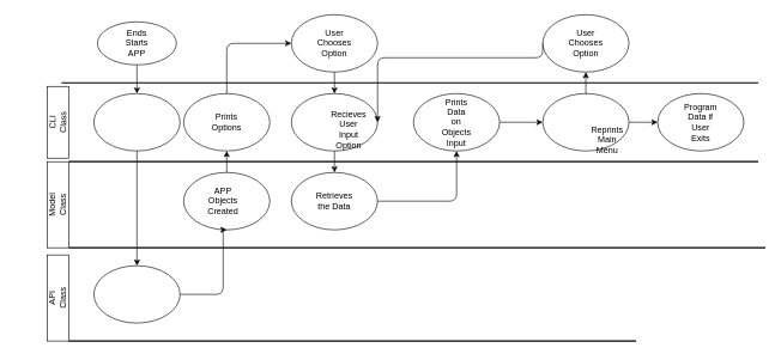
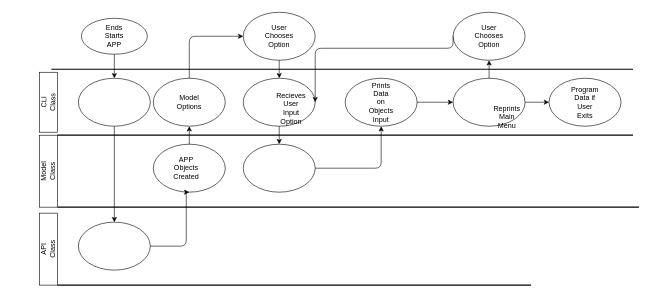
  <mxCell id="0" />
  <mxCell id="1" parent="0" />
  <mxCell id="2" value="" style="ellipse;whiteSpace=wrap;html=1;" vertex="1" parent="1"><mxGeometry x="135" y="30" width="110" height="60" as="geometry" /></mxCell>
  <mxCell id="3" value="Ends Starts APP" style="text;html=1;strokeColor=none;fillColor=none;align=center;verticalAlign=middle;whiteSpace=wrap;rounded=0;" vertex="1" parent="1"><mxGeometry x="170" y="50" width="40" height="20" as="geometry" /></mxCell>
  <mxCell id="4" value="" style="rounded=0;whiteSpace=wrap;html=1;direction=south;" vertex="1" parent="1"><mxGeometry x="65" y="120" width="30" height="100" as="geometry" /></mxCell>
  <mxCell id="5" value="CLI Class&lt;br&gt;" style="text;html=1;strokeColor=none;fillColor=none;align=center;verticalAlign=middle;whiteSpace=wrap;rounded=0;direction=west;rotation=-89;" vertex="1" parent="1"><mxGeometry x="60" y="160" width="40" height="20" as="geometry" /></mxCell>
  <mxCell id="6" value="" style="rounded=0;whiteSpace=wrap;html=1;rotation=90;" vertex="1" parent="1"><mxGeometry x="20" y="270" width="120" height="30" as="geometry" /></mxCell>
  <mxCell id="7" style="edgeStyle=orthogonalEdgeStyle;rounded=0;orthogonalLoop=1;jettySize=auto;html=1;exitX=1;exitY=0.5;exitDx=0;exitDy=0;" edge="1" parent="1" source="4" target="4"><mxGeometry relative="1" as="geometry" /></mxCell>
  <mxCell id="8" value="" style="rounded=0;whiteSpace=wrap;html=1;rotation=90;" vertex="1" parent="1"><mxGeometry x="20" y="400" width="120" height="30" as="geometry" /></mxCell>
  <mxCell id="9" value="Model Class" style="text;html=1;strokeColor=none;fillColor=none;align=center;verticalAlign=middle;whiteSpace=wrap;rounded=0;rotation=-90;" vertex="1" parent="1"><mxGeometry x="60" y="275" width="40" height="20" as="geometry" /></mxCell>
  <mxCell id="10" value="API Class" style="text;html=1;strokeColor=none;fillColor=none;align=center;verticalAlign=middle;whiteSpace=wrap;rounded=0;rotation=-90;" vertex="1" parent="1"><mxGeometry x="60" y="405" width="40" height="20" as="geometry" /></mxCell>
  <mxCell id="11" value="" style="line;strokeWidth=2;html=1;" vertex="1" parent="1"><mxGeometry x="85" y="110" width="970" height="10" as="geometry" /></mxCell>
  <mxCell id="12" value="" style="line;strokeWidth=2;html=1;" vertex="1" parent="1"><mxGeometry x="95" y="220" width="960" height="10" as="geometry" /></mxCell>
  <mxCell id="13" value="" style="line;strokeWidth=2;html=1;" vertex="1" parent="1"><mxGeometry x="95" y="340" width="970" height="10" as="geometry" /></mxCell>
  <mxCell id="14" value="" style="line;strokeWidth=2;html=1;" vertex="1" parent="1"><mxGeometry x="95" y="470" width="790" height="10" as="geometry" /></mxCell>
  <mxCell id="15" value="" style="ellipse;whiteSpace=wrap;html=1;" vertex="1" parent="1"><mxGeometry x="130" y="130" width="120" height="80" as="geometry" /></mxCell>
  <mxCell id="16" value="" style="ellipse;whiteSpace=wrap;html=1;" vertex="1" parent="1"><mxGeometry x="130" y="370" width="120" height="80" as="geometry" /></mxCell>
  <mxCell id="17" value="" style="ellipse;whiteSpace=wrap;html=1;" vertex="1" parent="1"><mxGeometry x="255" y="240" width="120" height="80" as="geometry" /></mxCell>
  <mxCell id="18" value="" style="ellipse;whiteSpace=wrap;html=1;" vertex="1" parent="1"><mxGeometry x="255" y="130" width="120" height="80" as="geometry" /></mxCell>
  <mxCell id="19" value="" style="ellipse;whiteSpace=wrap;html=1;" vertex="1" parent="1"><mxGeometry x="405" y="20" width="120" height="80" as="geometry" /></mxCell>
  <mxCell id="20" value="" style="ellipse;whiteSpace=wrap;html=1;" vertex="1" parent="1"><mxGeometry x="405" y="130" width="120" height="80" as="geometry" /></mxCell>
  <mxCell id="21" value="" style="ellipse;whiteSpace=wrap;html=1;" vertex="1" parent="1"><mxGeometry x="405" y="240" width="120" height="80" as="geometry" /></mxCell>
  <mxCell id="22" value="" style="ellipse;whiteSpace=wrap;html=1;" vertex="1" parent="1"><mxGeometry x="575" y="130" width="120" height="80" as="geometry" /></mxCell>
  <mxCell id="23" value="" style="ellipse;whiteSpace=wrap;html=1;" vertex="1" parent="1"><mxGeometry x="755" y="130" width="120" height="80" as="geometry" /></mxCell>
  <mxCell id="24" value="" style="ellipse;whiteSpace=wrap;html=1;" vertex="1" parent="1"><mxGeometry x="755" y="20" width="120" height="80" as="geometry" /></mxCell>
  <mxCell id="25" value="" style="ellipse;whiteSpace=wrap;html=1;" vertex="1" parent="1"><mxGeometry x="915" y="130" width="120" height="80" as="geometry" /></mxCell>
- <mxCell id="26" value="Prints Options" style="text;html=1;strokeColor=none;fillColor=none;align=center;verticalAlign=middle;whiteSpace=wrap;rounded=0;" vertex="1" parent="1"><mxGeometry x="295" y="160" width="40" height="20" as="geometry" /></mxCell>
+ <mxCell id="26" value="Model Options" style="text;html=1;strokeColor=none;fillColor=none;align=center;verticalAlign=middle;whiteSpace=wrap;rounded=0;" vertex="1" parent="1"><mxGeometry x="295" y="160" width="40" height="20" as="geometry" /></mxCell>
  <mxCell id="27" value="User Chooses Option" style="text;html=1;strokeColor=none;fillColor=none;align=center;verticalAlign=middle;whiteSpace=wrap;rounded=0;" vertex="1" parent="1"><mxGeometry x="445" y="50" width="40" height="20" as="geometry" /></mxCell>
  <mxCell id="28" value="APP Objects Created" style="text;html=1;strokeColor=none;fillColor=none;align=center;verticalAlign=middle;whiteSpace=wrap;rounded=0;" vertex="1" parent="1"><mxGeometry x="290" y="270" width="40" height="20" as="geometry" /></mxCell>
  <mxCell id="29" value="Recieves User Input Option" style="text;html=1;strokeColor=none;fillColor=none;align=center;verticalAlign=middle;whiteSpace=wrap;rounded=0;" vertex="1" parent="1"><mxGeometry x="465" y="170" width="40" height="20" as="geometry" /></mxCell>
- <mxCell id="30" value="Retrieves the Data" style="text;html=1;strokeColor=none;fillColor=none;align=center;verticalAlign=middle;whiteSpace=wrap;rounded=0;" vertex="1" parent="1"><mxGeometry x="445" y="270" width="40" height="20" as="geometry" /></mxCell>
  <mxCell id="31" value="Prints Data on Objects Input" style="text;html=1;strokeColor=none;fillColor=none;align=center;verticalAlign=middle;whiteSpace=wrap;rounded=0;" vertex="1" parent="1"><mxGeometry x="615" y="160" width="40" height="20" as="geometry" /></mxCell>
  <mxCell id="32" value="User Chooses Option" style="text;html=1;strokeColor=none;fillColor=none;align=center;verticalAlign=middle;whiteSpace=wrap;rounded=0;" vertex="1" parent="1"><mxGeometry x="795" y="50" width="40" height="20" as="geometry" /></mxCell>
  <mxCell id="33" value="Reprints Main Menu" style="text;html=1;strokeColor=none;fillColor=none;align=center;verticalAlign=middle;whiteSpace=wrap;rounded=0;" vertex="1" parent="1"><mxGeometry x="825" y="185" width="40" height="20" as="geometry" /></mxCell>
  <mxCell id="34" value="Program Data if User Exits" style="text;html=1;strokeColor=none;fillColor=none;align=center;verticalAlign=middle;whiteSpace=wrap;rounded=0;" vertex="1" parent="1"><mxGeometry x="955" y="160" width="40" height="20" as="geometry" /></mxCell>
  <mxCell id="35" value="" style="endArrow=classic;html=1;exitX=0.5;exitY=1;exitDx=0;exitDy=0;entryX=0.5;entryY=0;entryDx=0;entryDy=0;" edge="1" parent="1" source="2" target="15"><mxGeometry width="50" height="50" relative="1" as="geometry"><mxPoint x="335" y="210" as="sourcePoint" /><mxPoint x="385" y="160" as="targetPoint" /></mxGeometry></mxCell>
  <mxCell id="36" value="" style="endArrow=classic;html=1;entryX=0.5;entryY=0;entryDx=0;entryDy=0;exitX=0.5;exitY=1;exitDx=0;exitDy=0;" edge="1" parent="1" source="15" target="16"><mxGeometry width="50" height="50" relative="1" as="geometry"><mxPoint x="335" y="210" as="sourcePoint" /><mxPoint x="385" y="160" as="targetPoint" /></mxGeometry></mxCell>
  <mxCell id="37" value="" style="edgeStyle=segmentEdgeStyle;endArrow=classic;html=1;entryX=0.5;entryY=1;entryDx=0;entryDy=0;exitX=1;exitY=0.5;exitDx=0;exitDy=0;" edge="1" parent="1" source="16" target="17"><mxGeometry width="50" height="50" relative="1" as="geometry"><mxPoint x="335" y="210" as="sourcePoint" /><mxPoint x="385" y="160" as="targetPoint" /><Array as="points"><mxPoint x="310" y="410" /></Array></mxGeometry></mxCell>
  <mxCell id="38" value="" style="endArrow=classic;html=1;entryX=0.5;entryY=1;entryDx=0;entryDy=0;exitX=0.5;exitY=0;exitDx=0;exitDy=0;" edge="1" parent="1" source="17" target="18"><mxGeometry width="50" height="50" relative="1" as="geometry"><mxPoint x="335" y="210" as="sourcePoint" /><mxPoint x="385" y="160" as="targetPoint" /></mxGeometry></mxCell>
  <mxCell id="39" value="" style="edgeStyle=segmentEdgeStyle;endArrow=classic;html=1;entryX=0;entryY=0.5;entryDx=0;entryDy=0;exitX=0.5;exitY=0;exitDx=0;exitDy=0;" edge="1" parent="1" source="18" target="19"><mxGeometry width="50" height="50" relative="1" as="geometry"><mxPoint x="335" y="210" as="sourcePoint" /><mxPoint x="385" y="160" as="targetPoint" /><Array as="points"><mxPoint x="315" y="60" /></Array></mxGeometry></mxCell>
  <mxCell id="40" value="" style="endArrow=classic;html=1;entryX=0.5;entryY=0;entryDx=0;entryDy=0;exitX=0.5;exitY=1;exitDx=0;exitDy=0;" edge="1" parent="1" source="19" target="20"><mxGeometry width="50" height="50" relative="1" as="geometry"><mxPoint x="335" y="210" as="sourcePoint" /><mxPoint x="385" y="160" as="targetPoint" /></mxGeometry></mxCell>
  <mxCell id="41" value="" style="endArrow=classic;html=1;entryX=0.5;entryY=0;entryDx=0;entryDy=0;exitX=0.5;exitY=1;exitDx=0;exitDy=0;" edge="1" parent="1" source="20" target="21"><mxGeometry width="50" height="50" relative="1" as="geometry"><mxPoint x="335" y="210" as="sourcePoint" /><mxPoint x="385" y="160" as="targetPoint" /></mxGeometry></mxCell>
  <mxCell id="42" value="" style="edgeStyle=segmentEdgeStyle;endArrow=classic;html=1;entryX=0.5;entryY=1;entryDx=0;entryDy=0;exitX=1;exitY=0.5;exitDx=0;exitDy=0;" edge="1" parent="1" source="21" target="22"><mxGeometry width="50" height="50" relative="1" as="geometry"><mxPoint x="335" y="210" as="sourcePoint" /><mxPoint x="385" y="160" as="targetPoint" /></mxGeometry></mxCell>
  <mxCell id="43" value="" style="endArrow=classic;html=1;entryX=0;entryY=0.5;entryDx=0;entryDy=0;exitX=1;exitY=0.5;exitDx=0;exitDy=0;" edge="1" parent="1" source="22" target="23"><mxGeometry width="50" height="50" relative="1" as="geometry"><mxPoint x="335" y="210" as="sourcePoint" /><mxPoint x="385" y="160" as="targetPoint" /></mxGeometry></mxCell>
  <mxCell id="44" value="" style="endArrow=classic;html=1;entryX=0.5;entryY=1;entryDx=0;entryDy=0;exitX=0.5;exitY=0;exitDx=0;exitDy=0;" edge="1" parent="1" source="23" target="24"><mxGeometry width="50" height="50" relative="1" as="geometry"><mxPoint x="385" y="210" as="sourcePoint" /><mxPoint x="435" y="160" as="targetPoint" /></mxGeometry></mxCell>
  <mxCell id="45" value="" style="endArrow=classic;html=1;entryX=0;entryY=0.5;entryDx=0;entryDy=0;exitX=1;exitY=0.5;exitDx=0;exitDy=0;" edge="1" parent="1" source="23" target="25"><mxGeometry width="50" height="50" relative="1" as="geometry"><mxPoint x="595" y="210" as="sourcePoint" /><mxPoint x="645" y="160" as="targetPoint" /></mxGeometry></mxCell>
  <mxCell id="46" value="" style="edgeStyle=elbowEdgeStyle;elbow=vertical;endArrow=classic;html=1;entryX=1;entryY=0.5;entryDx=0;entryDy=0;exitX=0;exitY=0.5;exitDx=0;exitDy=0;" edge="1" parent="1" source="24" target="20"><mxGeometry width="50" height="50" relative="1" as="geometry"><mxPoint x="705" y="40" as="sourcePoint" /><mxPoint x="645" y="160" as="targetPoint" /><Array as="points"><mxPoint x="585" y="80" /><mxPoint x="565" y="60" /></Array></mxGeometry></mxCell>
